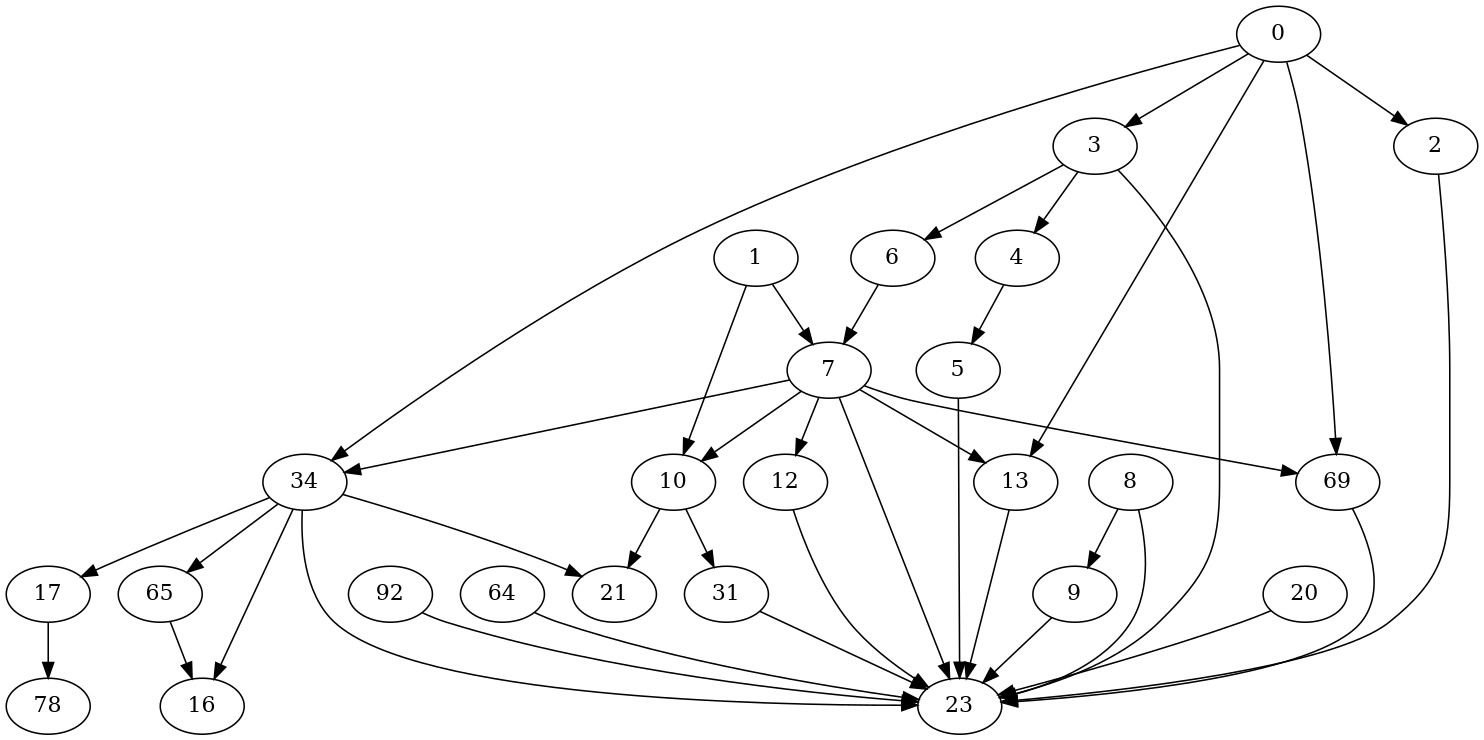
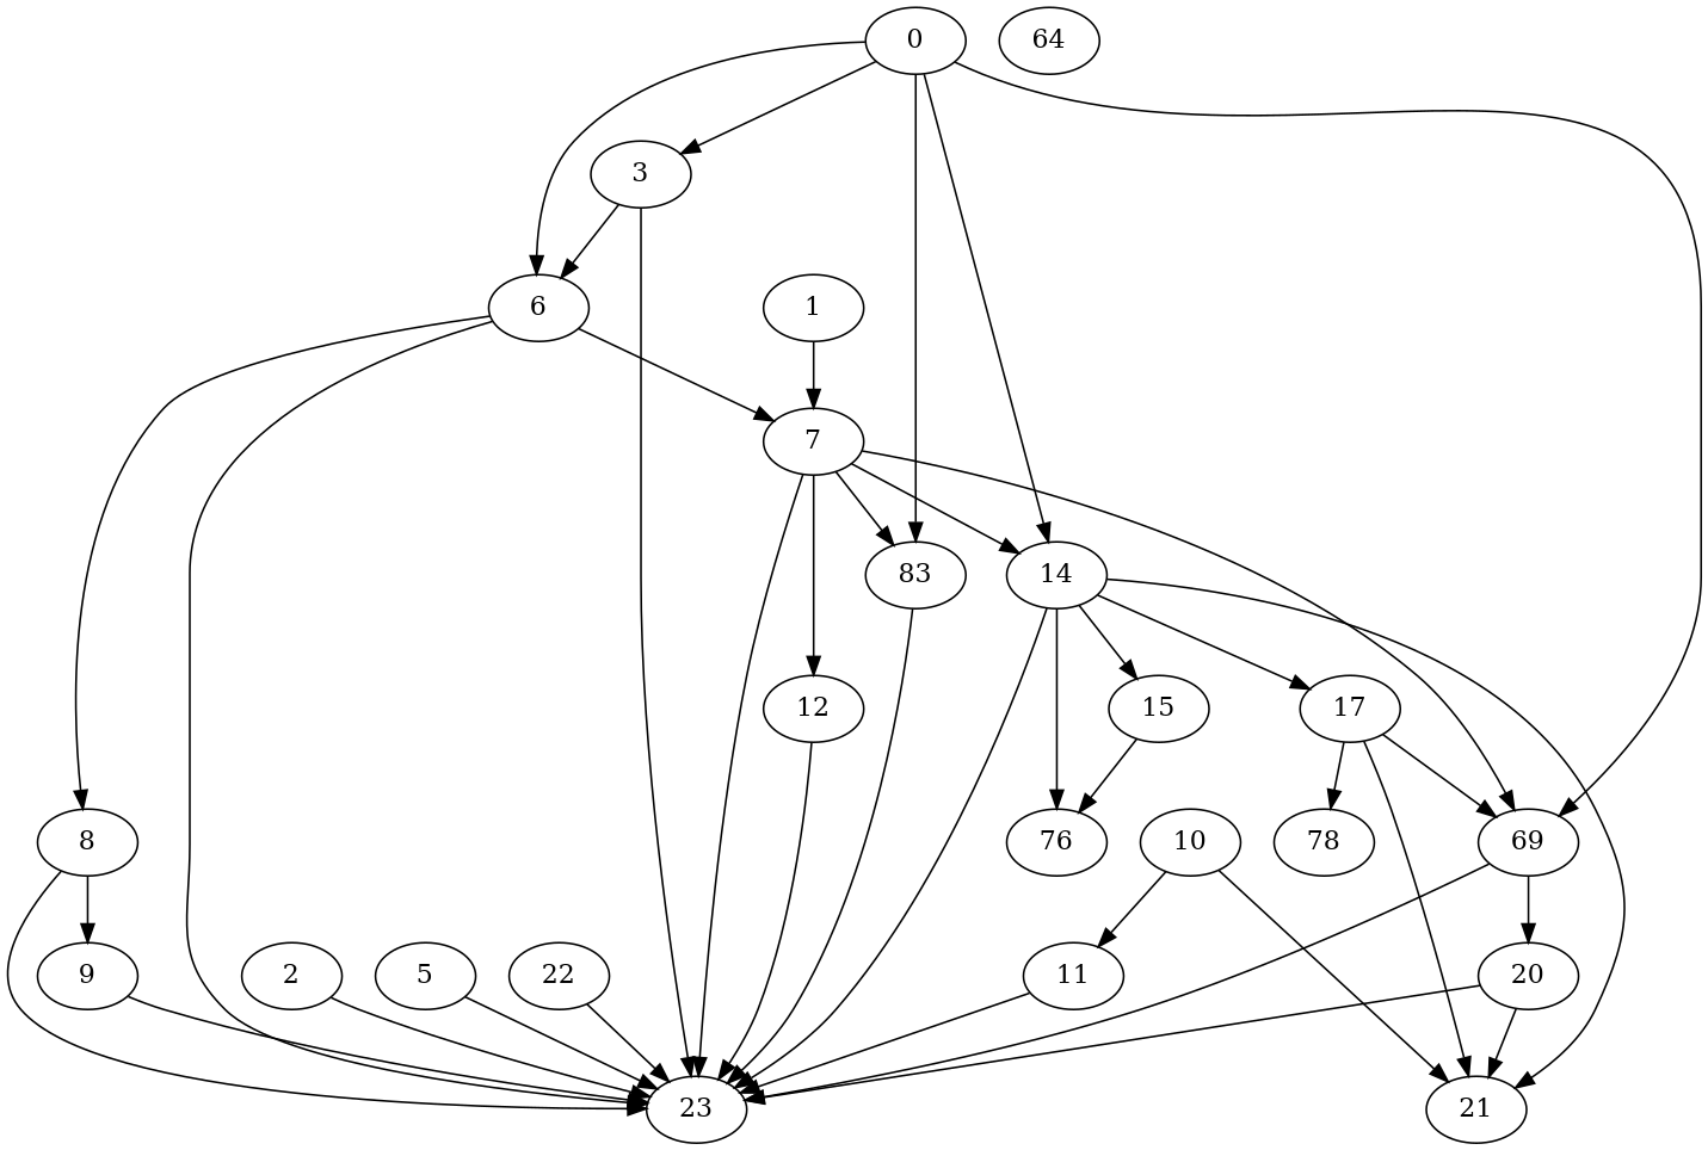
  strict digraph {
    node [weight=3]
    0 [weight=6]
    3 [weight=2]
    2
-   13
-   14 [weight=1 label=34]
+   13 [label=83]
+   14 [weight=1]
    n6 [label=69 weight=4]
-   4
    23
    6 [weight=4]
    21
-   15 [weight=2 label=65]
-   16 [weight=2]
+   15 [weight=2]
+   16 [weight=2 label=76]
    17
    20 [weight=2]
    5
    n16 [label=78]
    1 [weight=4]
    7 [weight=4]
    10
    12 [weight=4]
-   11 [label=31]
+   11
    9 [weight=4]
    8 [weight=2]
-   22 [label=92]
+   22
    n25 [label=64 weight=4]
    0 -> 3
-   0 -> 2
+   0 -> 6
    0 -> 13
    0 -> 14
    0 -> n6
-   3 -> 4
    3 -> 23
    3 -> 6
    2 -> 23
    13 -> 23
    14 -> 23
    14 -> 21
    14 -> 15
    14 -> 16
    14 -> 17
    n6 -> 23
-   4 -> 5
-   n25 -> 23
+   n6 -> 20
+   6 -> 23
    6 -> 7
+   6 -> 8
    15 -> 16
+   17 -> n6
+   17 -> 21
    17 -> n16
    20 -> 23
+   20 -> 21
    5 -> 23
    1 -> 7
-   1 -> 10
    7 -> 13
    7 -> 14
    7 -> n6
    7 -> 23
-   7 -> 10
    7 -> 12
    10 -> 21
    10 -> 11
    12 -> 23
    11 -> 23
    9 -> 23
    8 -> 23
    8 -> 9
    22 -> 23
  }
